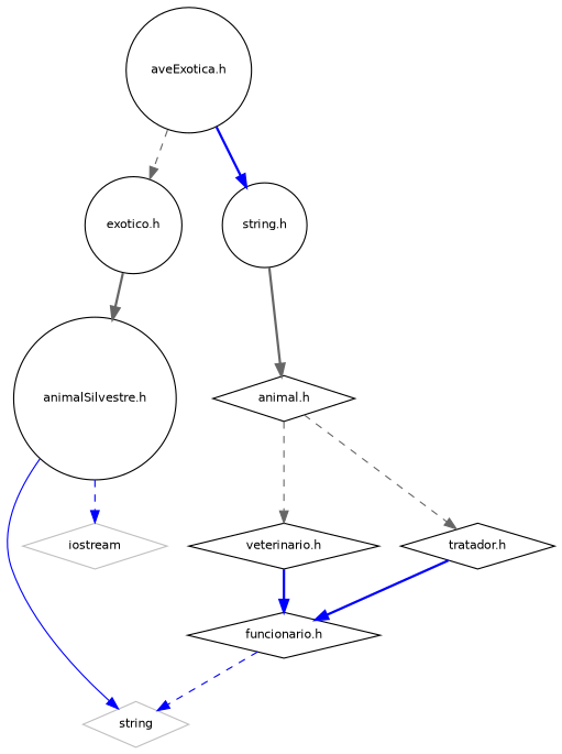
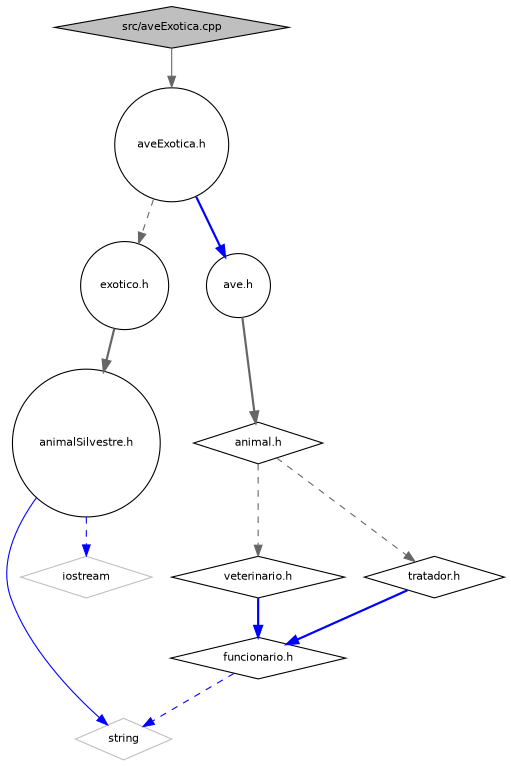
  digraph {
    node [color=black fillcolor=white fontname=Helvetica fontsize=10 shape=diamond style=filled]
    edge [color=gray40 fontname=Helvetica fontsize=10 labelfontname=Helvetica labelfontsize=10 style=dashed]
+   n1 [fillcolor=grey75 fontcolor=black height=0.2 label="src/aveExotica.cpp" width=0.4]
    n2 [height=0.2 label="aveExotica.h" shape=circle width=0.4]
    n3 [height=0.2 label="exotico.h" shape=circle width=0.4]
-   n4 [height=0.2 label="string.h" shape=circle width=0.4]
+   n4 [height=0.2 label="ave.h" shape=circle width=0.4]
    n5 [height=0.2 label="animalSilvestre.h" shape=circle width=0.4]
    n6 [height=0.2 label="animal.h" width=0.4]
    n7 [color=grey75 height=0.2 label=string width=0.4]
    n8 [color=grey75 height=0.2 label=iostream width=0.4]
    n9 [height=0.2 label="veterinario.h" width=0.4]
    n10 [height=0.2 label="tratador.h" width=0.4]
    n11 [height=0.2 label="funcionario.h" width=0.4]
+   n1 -> n2 [style=solid]
    n2 -> n3
    n2 -> n4 [color=blue style=bold]
    n3 -> n5 [style=bold]
    n4 -> n6 [style=bold]
    n5 -> n7 [color=blue style=solid]
    n5 -> n8 [color=blue]
    n6 -> n9
    n6 -> n10
    n9 -> n11 [color=blue style=bold]
    n10 -> n11 [color=blue style=bold]
    n11 -> n7 [color=blue]
  }
